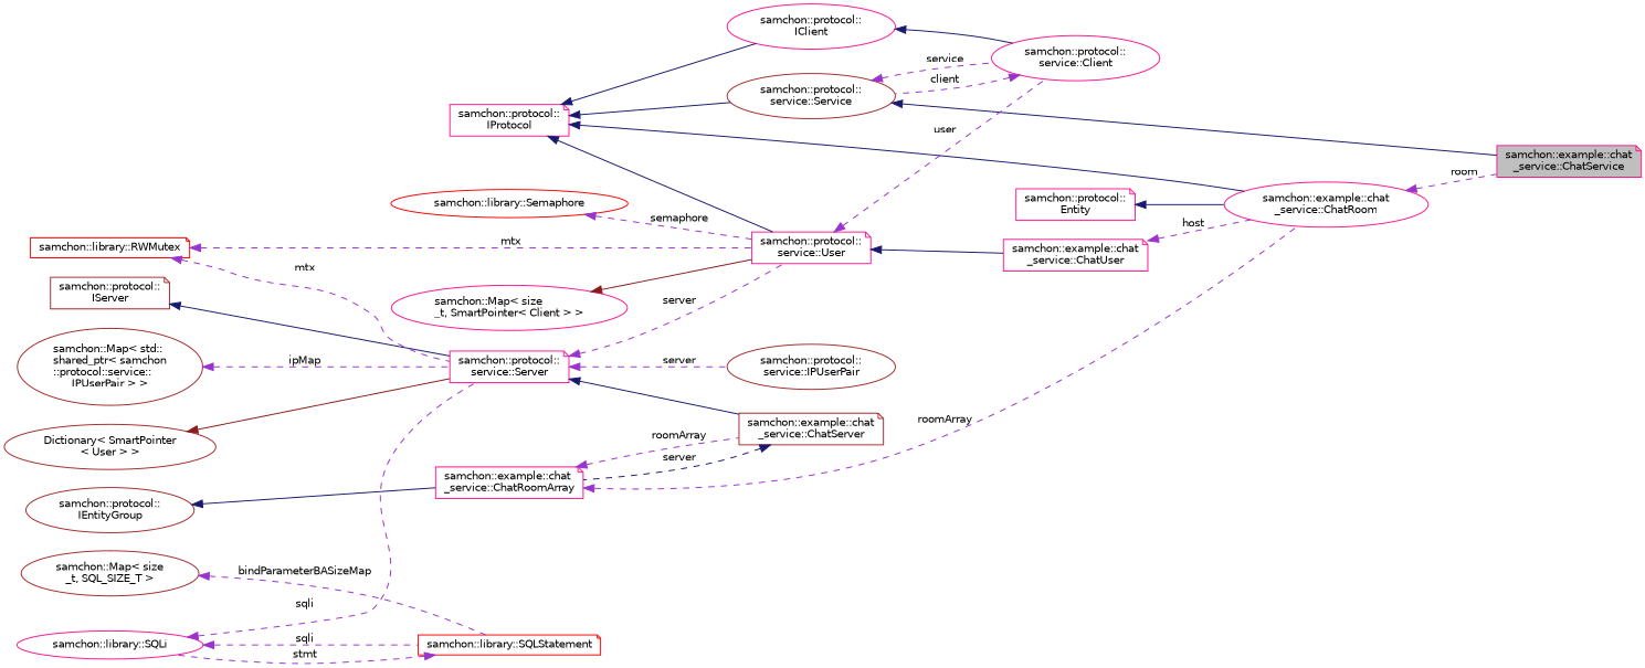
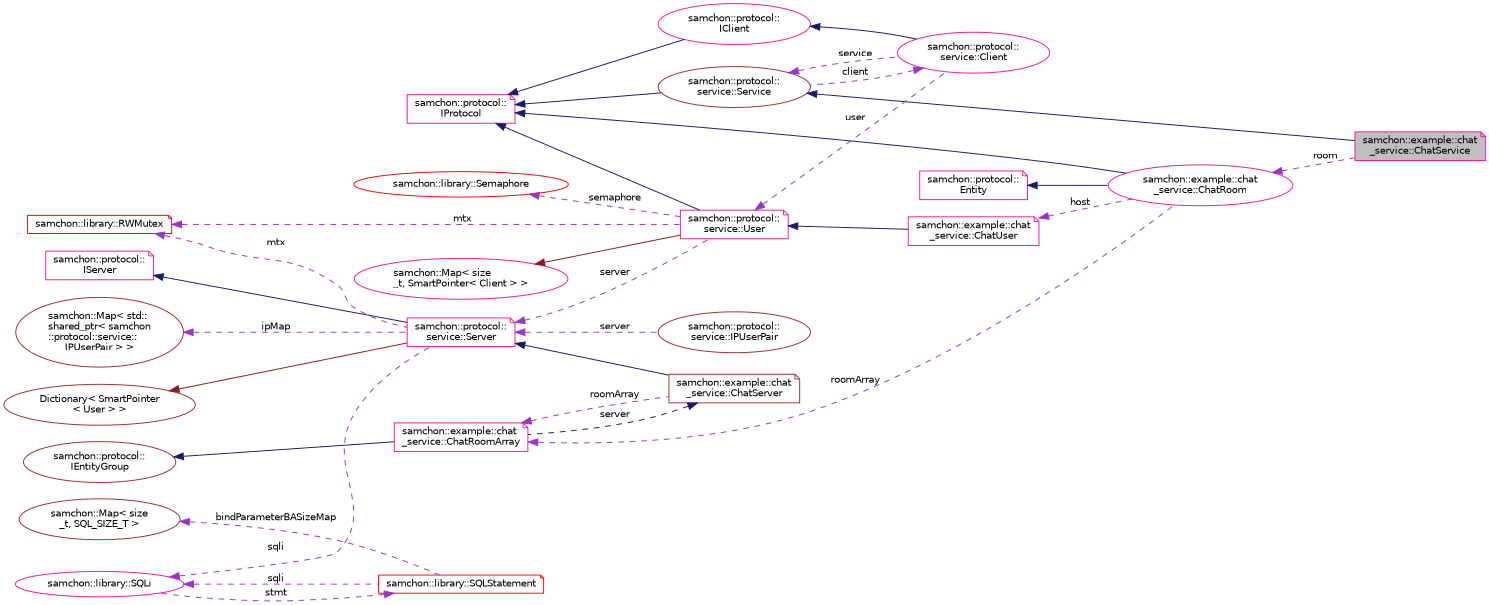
  digraph {
    rankdir=LR
    node [color=deeppink fillcolor=white fontname=Helvetica fontsize=10 shape=ellipse style=filled]
    edge [color=darkorchid3 dir=back fontname=Helvetica fontsize=10 labelfontname=Helvetica labelfontsize=10 style=dashed]
    n1 [fillcolor=grey75 fontcolor=black height=0.2 label="samchon::example::chat\l_service::ChatService" shape=note width=0.4]
    n2 [color=brown height=0.2 label="samchon::protocol::\lservice::Service" width=0.4]
    n3 [height=0.2 label="samchon::protocol::\lservice::Client" width=0.4]
    n4 [height=0.2 label="samchon::protocol::\lIProtocol" shape=note width=0.4]
    n5 [height=0.2 label="samchon::protocol::\lIClient" width=0.4]
    n6 [height=0.2 label="samchon::protocol::\lservice::User" shape=note width=0.4]
    n7 [height=0.2 label="samchon::example::chat\l_service::ChatRoom" width=0.4]
    n8 [height=0.2 label="samchon::example::chat\l_service::ChatUser" shape=note width=0.4]
    n9 [height=0.2 label="samchon::Map\< size\l_t, SmartPointer\< Client \> \>" width=0.4]
    n10 [height=0.2 label="samchon::protocol::\lservice::Server" shape=note width=0.4]
    n11 [color=brown height=0.2 label="samchon::protocol::\lservice::IPUserPair" width=0.4]
    n12 [color=brown height=0.2 label="samchon::example::chat\l_service::ChatServer" shape=note width=0.4]
    n13 [height=0.2 label="samchon::example::chat\l_service::ChatRoomArray" shape=note width=0.4]
    n14 [color=brown height=0.2 label="Dictionary\< SmartPointer\l\< User \> \>" width=0.4]
-   n15 [color=brown height=0.2 label="samchon::protocol::\lIServer" shape=note width=0.4]
+   n15 [height=0.2 label="samchon::protocol::\lIServer" shape=note width=0.4]
    n16 [color=red height=0.2 label="samchon::library::RWMutex" shape=note width=0.4]
    n17 [color=brown height=0.2 label="samchon::Map\< std::\lshared_ptr\< samchon\l::protocol::service::\lIPUserPair \> \>" width=0.4]
    n18 [height=0.2 label="samchon::library::SQLi" width=0.4]
    n19 [color=red height=0.2 label="samchon::library::SQLStatement" shape=note width=0.4]
    n20 [color=brown height=0.2 label="samchon::Map\< size\l_t, SQL_SIZE_T \>" width=0.4]
    n21 [color=red height=0.2 label="samchon::library::Semaphore" width=0.4]
    n22 [height=0.2 label="samchon::protocol::\lEntity" shape=note width=0.4]
    n23 [color=brown height=0.2 label="samchon::protocol::\lIEntityGroup" width=0.4]
    n2 -> n1 [color=midnightblue style=solid]
    n2 -> n3 [label=" service"]
    n3 -> n2 [label=" client"]
    n4 -> n2 [color=midnightblue style=solid]
    n4 -> n5 [color=midnightblue style=solid]
    n4 -> n6 [color=midnightblue style=solid]
    n4 -> n7 [color=midnightblue style=solid]
    n5 -> n3 [color=midnightblue style=solid]
    n6 -> n3 [label=" user"]
    n6 -> n8 [color=midnightblue style=solid]
    n7 -> n1 [label=" room"]
    n8 -> n7 [label=" host"]
    n9 -> n6 [color=firebrick4 style=solid]
    n10 -> n6 [label=" server"]
    n10 -> n11 [label=" server"]
    n10 -> n12 [color=midnightblue style=solid]
    n12 -> n13 [color=midnightblue label=" server"]
    n13 -> n7 [label=" roomArray"]
    n13 -> n12 [label=" roomArray"]
    n14 -> n10 [color=firebrick4 style=solid]
    n15 -> n10 [color=midnightblue style=solid]
    n16 -> n6 [label=" mtx"]
    n16 -> n10 [label=" mtx"]
    n17 -> n10 [label=" ipMap"]
    n18 -> n10 [label=" sqli"]
    n18 -> n19 [label=" sqli"]
    n19 -> n18 [label=" stmt"]
    n20 -> n19 [label=" bindParameterBASizeMap"]
    n21 -> n6 [label=" semaphore"]
    n22 -> n7 [color=midnightblue style=solid]
    n23 -> n13 [color=midnightblue style=solid]
  }
